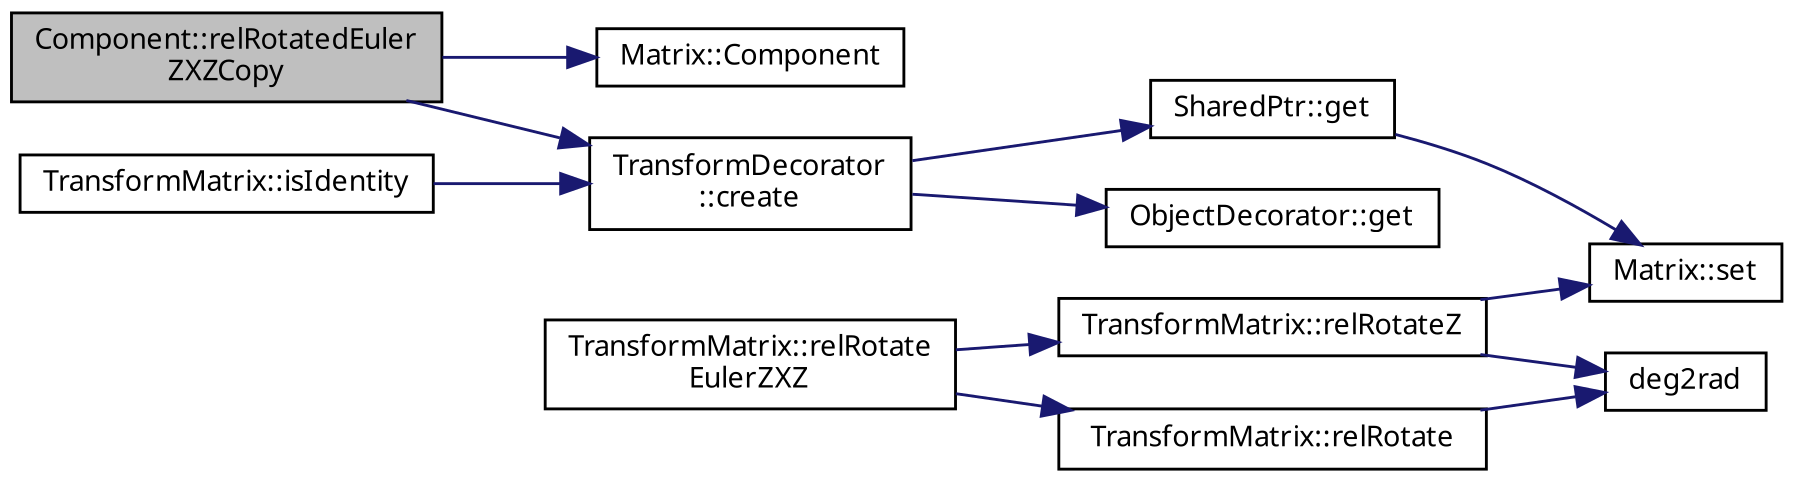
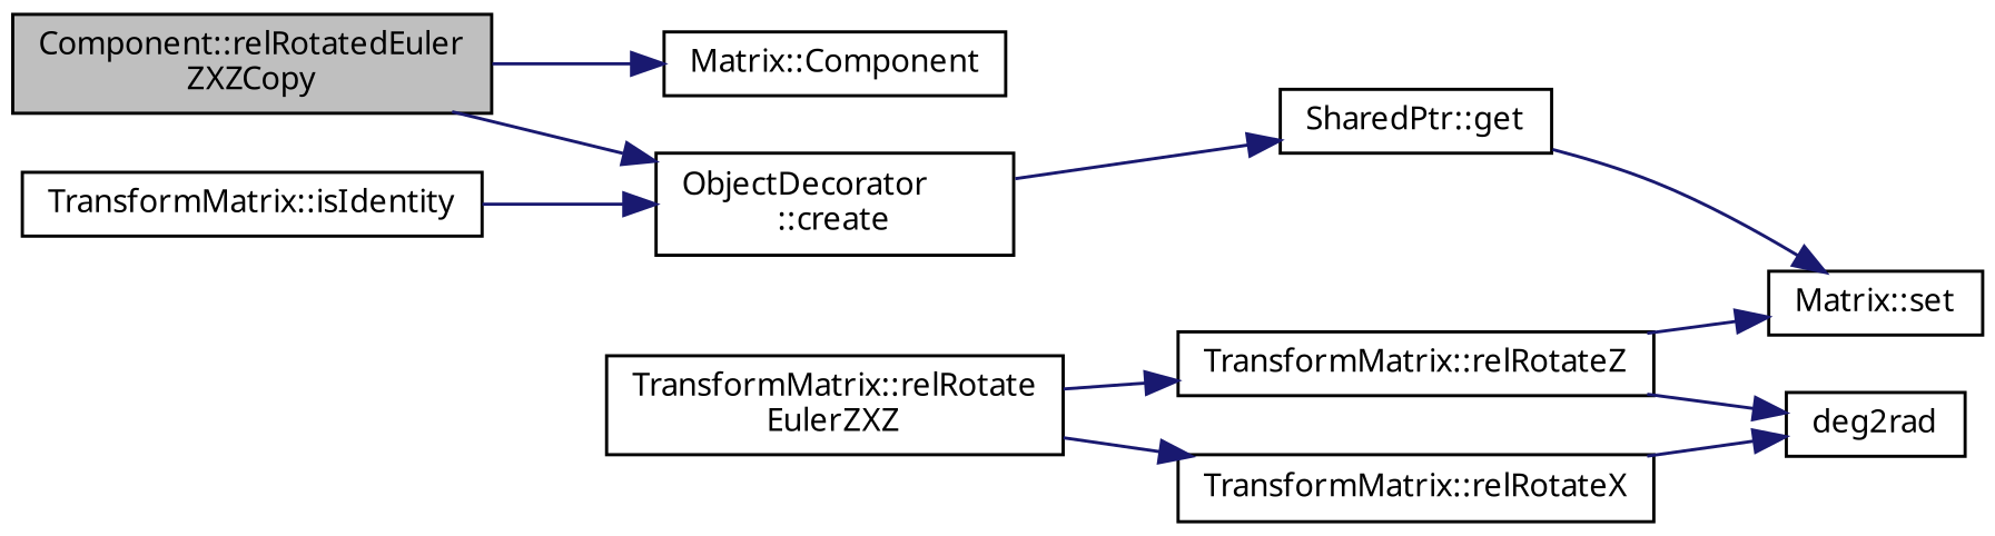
  digraph {
    fontname="Noto Sans"
    rankdir=LR
    node [color=black fillcolor=white fontname="Noto Sans" fontsize=10 shape=record style=filled]
    edge [color=midnightblue fontname="Noto Sans" fontsize=10 labelfontname=Helvetica labelfontsize=10 style=solid]
    n1 [fillcolor=grey75 fontcolor=black height=0.2 label="Component::relRotatedEuler\lZXZCopy" width=0.4]
    n2 [height=0.2 label="Matrix::Component" width=0.4]
-   n3 [height=0.2 label="TransformDecorator\l::create" width=0.4]
+   n3 [height=0.2 label="ObjectDecorator\l::create" width=0.4]
    n4 [height=0.2 label="TransformMatrix::relRotate\lEulerZXZ" width=0.4]
    n5 [height=0.2 label="TransformMatrix::relRotateZ" width=0.4]
-   n6 [height=0.2 label="TransformMatrix::relRotate" width=0.4]
+   n6 [height=0.2 label="TransformMatrix::relRotateX" width=0.4]
    n7 [height=0.2 label="SharedPtr::get" width=0.4]
-   n8 [height=0.2 label="ObjectDecorator::get" width=0.4]
    n9 [height=0.2 label=deg2rad width=0.4]
    n10 [height=0.2 label="Matrix::set" width=0.4]
    n11 [height=0.2 label="TransformMatrix::isIdentity" width=0.4]
    n1 -> n2
    n1 -> n3
    n3 -> n7
-   n3 -> n8
    n4 -> n5
    n4 -> n6
    n5 -> n9
    n5 -> n10
    n6 -> n9
    n7 -> n10
    n11 -> n3
  }
